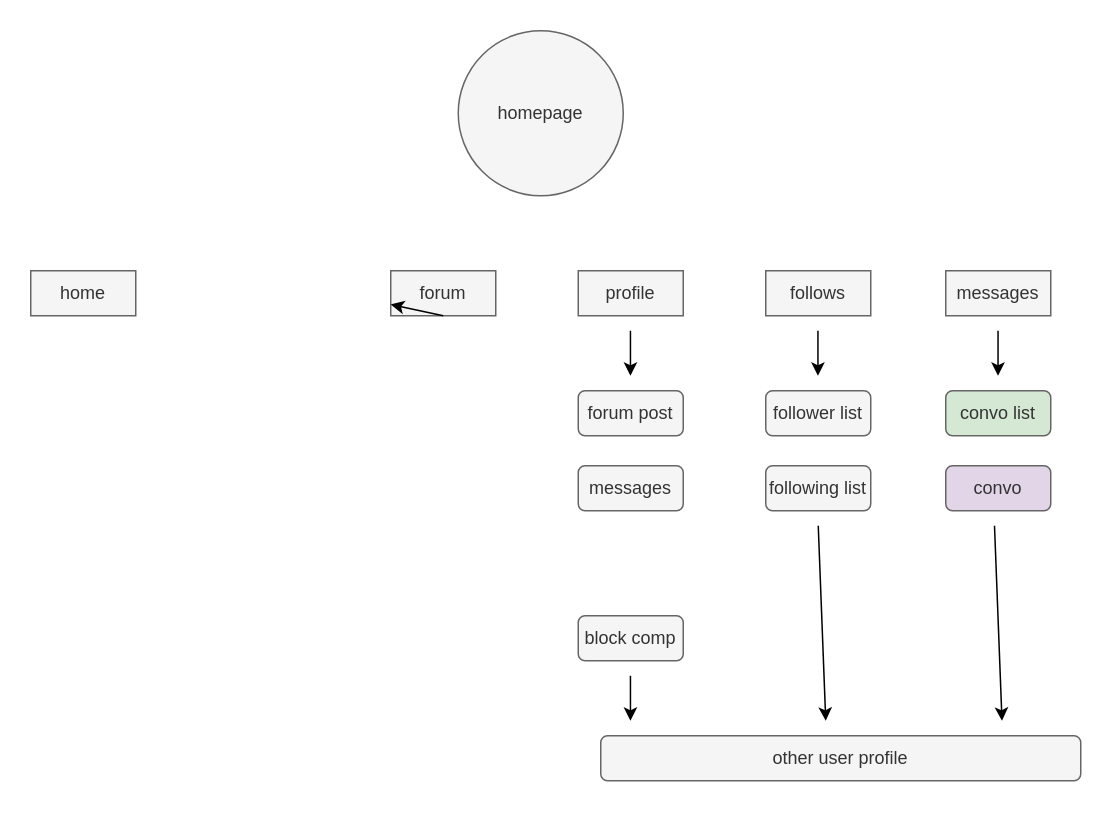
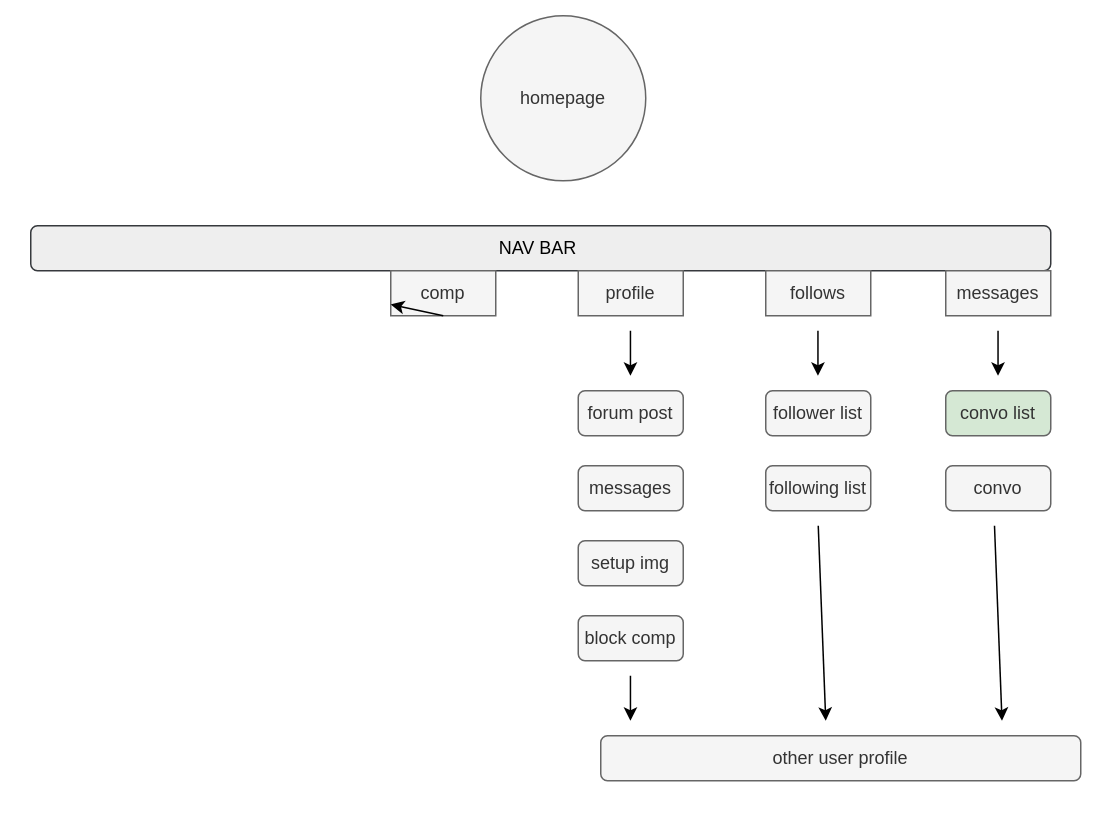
  <mxCell id="0" />
  <mxCell id="1" parent="0" />
- <mxCell id="2" value="homepage" style="ellipse;whiteSpace=wrap;html=1;fillColor=#f5f5f5;fontColor=#333333;strokeColor=#666666;" parent="1" vertex="1"><mxGeometry x="305" y="20" width="110" height="110" as="geometry" /></mxCell>
+ <mxCell id="2" value="homepage" style="ellipse;whiteSpace=wrap;html=1;fillColor=#f5f5f5;fontColor=#333333;strokeColor=#666666;" parent="1" vertex="1"><mxGeometry x="320" y="10" width="110" height="110" as="geometry" /></mxCell>
  <mxCell id="3" value="forum post" style="whiteSpace=wrap;html=1;fillColor=#f5f5f5;fontColor=#333333;strokeColor=#666666;rounded=1;" parent="1" vertex="1"><mxGeometry x="385" y="260" width="70" height="30" as="geometry" /></mxCell>
  <mxCell id="4" value="messages" style="whiteSpace=wrap;html=1;fillColor=#f5f5f5;fontColor=#333333;strokeColor=#666666;rounded=1;" vertex="1" parent="1"><mxGeometry x="385" y="310" width="70" height="30" as="geometry" /></mxCell>
+ <mxCell id="5" value="setup img" style="whiteSpace=wrap;html=1;fillColor=#f5f5f5;fontColor=#333333;strokeColor=#666666;rounded=1;" vertex="1" parent="1"><mxGeometry x="385" y="360" width="70" height="30" as="geometry" /></mxCell>
+ <mxCell id="6" value="&lt;font color=&quot;#000000&quot;&gt;NAV BAR&amp;nbsp;&lt;/font&gt;" style="whiteSpace=wrap;html=1;fillColor=#eeeeee;strokeColor=#36393d;rounded=1;" vertex="1" parent="1"><mxGeometry x="20" y="150" width="680" height="30" as="geometry" /></mxCell>
  <mxCell id="7" value="profile" style="whiteSpace=wrap;html=1;fillColor=#f5f5f5;fontColor=#333333;strokeColor=#666666;" vertex="1" parent="1"><mxGeometry x="385" y="180" width="70" height="30" as="geometry" /></mxCell>
  <mxCell id="8" value="follows" style="whiteSpace=wrap;html=1;fillColor=#f5f5f5;fontColor=#333333;strokeColor=#666666;" vertex="1" parent="1"><mxGeometry x="510" y="180" width="70" height="30" as="geometry" /></mxCell>
  <mxCell id="9" value="messages" style="whiteSpace=wrap;html=1;fillColor=#f5f5f5;fontColor=#333333;strokeColor=#666666;" vertex="1" parent="1"><mxGeometry x="630" y="180" width="70" height="30" as="geometry" /></mxCell>
- <mxCell id="10" value="forum" style="whiteSpace=wrap;html=1;fillColor=#f5f5f5;fontColor=#333333;strokeColor=#666666;" vertex="1" parent="1"><mxGeometry x="260" y="180" width="70" height="30" as="geometry" /></mxCell>
- <mxCell id="11" value="home" style="whiteSpace=wrap;html=1;fillColor=#f5f5f5;fontColor=#333333;strokeColor=#666666;" vertex="1" parent="1"><mxGeometry x="20" y="180" width="70" height="30" as="geometry" /></mxCell>
+ <mxCell id="10" value="comp" style="whiteSpace=wrap;html=1;fillColor=#f5f5f5;fontColor=#333333;strokeColor=#666666;" vertex="1" parent="1"><mxGeometry x="260" y="180" width="70" height="30" as="geometry" /></mxCell>
  <mxCell id="12" style="edgeStyle=none;html=1;exitX=0.5;exitY=1;exitDx=0;exitDy=0;entryX=0;entryY=0.75;entryDx=0;entryDy=0;fontColor=#000000;" edge="1" parent="1" source="10" target="10"><mxGeometry relative="1" as="geometry" /></mxCell>
  <mxCell id="13" value="follower list" style="whiteSpace=wrap;html=1;fillColor=#f5f5f5;fontColor=#333333;strokeColor=#666666;rounded=1;" vertex="1" parent="1"><mxGeometry x="510" y="260" width="70" height="30" as="geometry" /></mxCell>
  <mxCell id="14" value="following list" style="whiteSpace=wrap;html=1;fillColor=#f5f5f5;fontColor=#333333;strokeColor=#666666;rounded=1;" vertex="1" parent="1"><mxGeometry x="510" y="310" width="70" height="30" as="geometry" /></mxCell>
  <mxCell id="15" value="convo list" style="whiteSpace=wrap;html=1;fillColor=#d5e8d4;fontColor=#333333;strokeColor=#666666;rounded=1;" vertex="1" parent="1"><mxGeometry x="630" y="260" width="70" height="30" as="geometry" /></mxCell>
- <mxCell id="16" value="convo" style="whiteSpace=wrap;html=1;fillColor=#e1d5e7;fontColor=#333333;strokeColor=#666666;rounded=1;" vertex="1" parent="1"><mxGeometry x="630" y="310" width="70" height="30" as="geometry" /></mxCell>
+ <mxCell id="16" value="convo" style="whiteSpace=wrap;html=1;fillColor=#f5f5f5;fontColor=#333333;strokeColor=#666666;rounded=1;" vertex="1" parent="1"><mxGeometry x="630" y="310" width="70" height="30" as="geometry" /></mxCell>
  <mxCell id="17" value="other user profile" style="whiteSpace=wrap;html=1;fillColor=#f5f5f5;fontColor=#333333;strokeColor=#666666;rounded=1;" vertex="1" parent="1"><mxGeometry x="400" y="490" width="320" height="30" as="geometry" /></mxCell>
  <mxCell id="18" value="block comp" style="whiteSpace=wrap;html=1;fillColor=#f5f5f5;fontColor=#333333;strokeColor=#666666;rounded=1;" vertex="1" parent="1"><mxGeometry x="385" y="410" width="70" height="30" as="geometry" /></mxCell>
  <mxCell id="19" value="" style="edgeStyle=none;orthogonalLoop=1;jettySize=auto;html=1;fontColor=#000000;" edge="1" parent="1"><mxGeometry width="80" relative="1" as="geometry"><mxPoint x="419.8" y="220" as="sourcePoint" /><mxPoint x="419.8" y="250" as="targetPoint" /><Array as="points" /></mxGeometry></mxCell>
  <mxCell id="20" value="" style="edgeStyle=none;orthogonalLoop=1;jettySize=auto;html=1;fontColor=#000000;" edge="1" parent="1"><mxGeometry width="80" relative="1" as="geometry"><mxPoint x="544.8" y="220" as="sourcePoint" /><mxPoint x="544.8" y="250" as="targetPoint" /><Array as="points" /></mxGeometry></mxCell>
  <mxCell id="21" value="" style="edgeStyle=none;orthogonalLoop=1;jettySize=auto;html=1;fontColor=#000000;" edge="1" parent="1"><mxGeometry width="80" relative="1" as="geometry"><mxPoint x="419.8" y="450" as="sourcePoint" /><mxPoint x="419.8" y="480" as="targetPoint" /><Array as="points" /></mxGeometry></mxCell>
  <mxCell id="22" value="" style="edgeStyle=none;orthogonalLoop=1;jettySize=auto;html=1;fontColor=#000000;" edge="1" parent="1"><mxGeometry width="80" relative="1" as="geometry"><mxPoint x="545" y="350" as="sourcePoint" /><mxPoint x="550" y="480" as="targetPoint" /><Array as="points" /></mxGeometry></mxCell>
  <mxCell id="23" value="" style="edgeStyle=none;orthogonalLoop=1;jettySize=auto;html=1;fontColor=#000000;" edge="1" parent="1"><mxGeometry width="80" relative="1" as="geometry"><mxPoint x="662.5" y="350" as="sourcePoint" /><mxPoint x="667.5" y="480" as="targetPoint" /><Array as="points" /></mxGeometry></mxCell>
  <mxCell id="24" value="" style="edgeStyle=none;orthogonalLoop=1;jettySize=auto;html=1;fontColor=#000000;" edge="1" parent="1"><mxGeometry width="80" relative="1" as="geometry"><mxPoint x="664.86" y="220" as="sourcePoint" /><mxPoint x="664.86" y="250" as="targetPoint" /><Array as="points" /></mxGeometry></mxCell>
